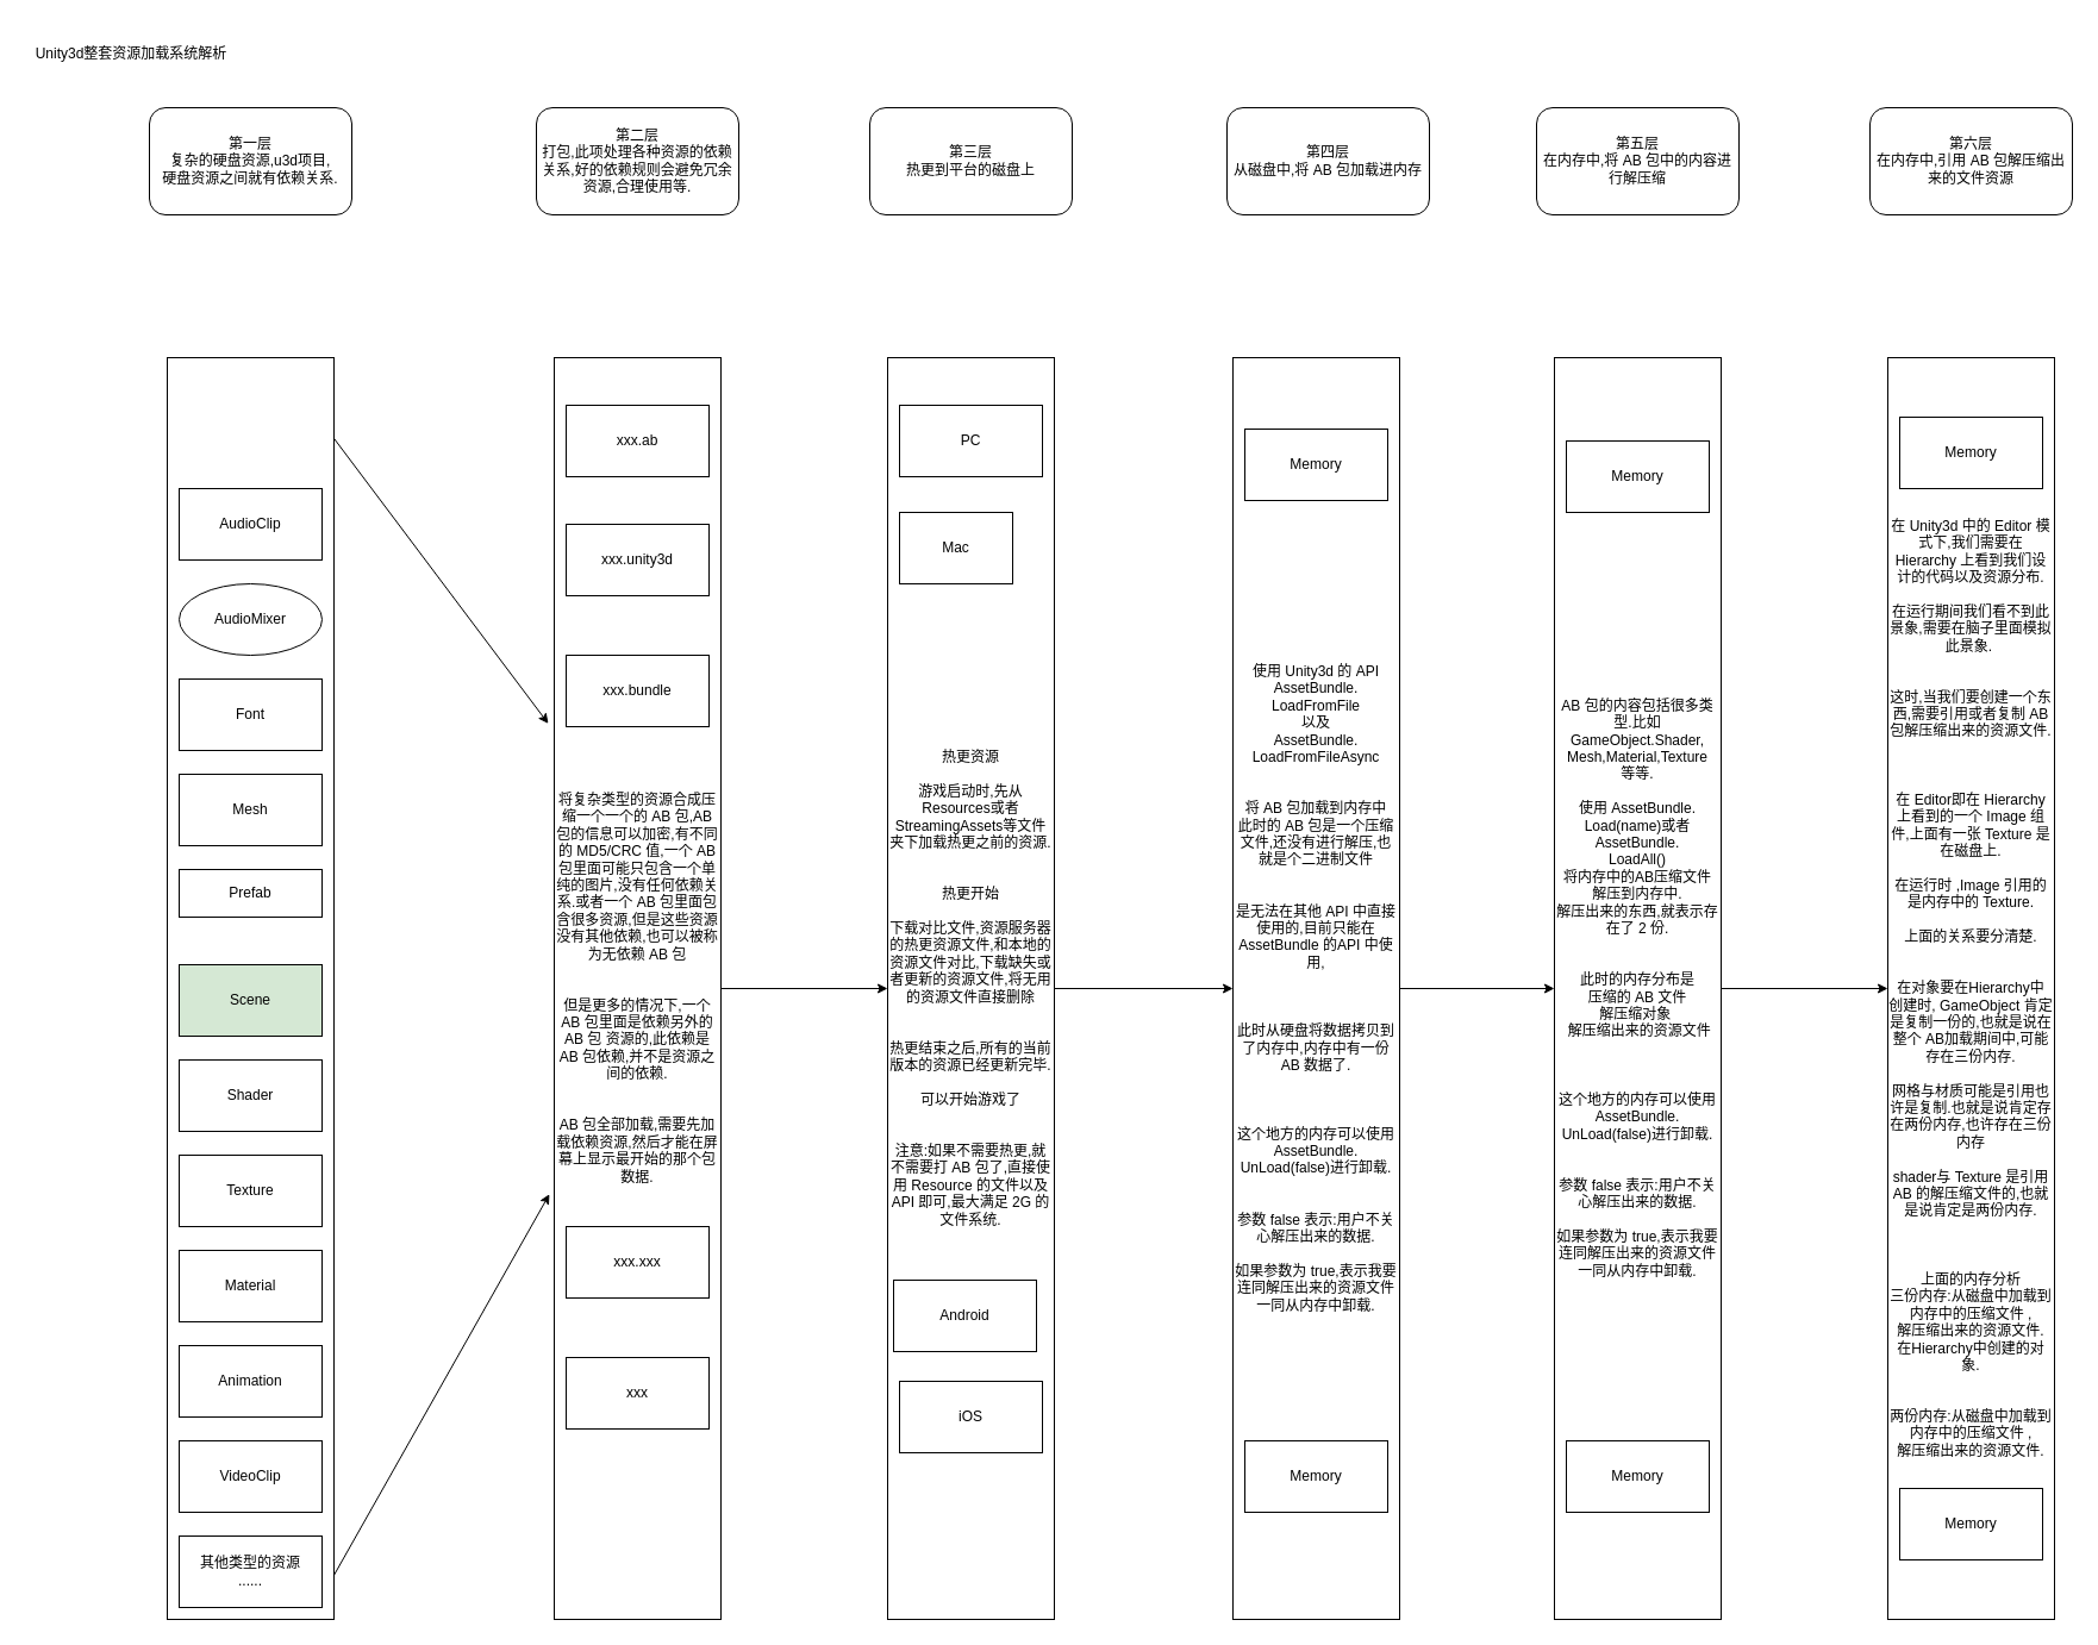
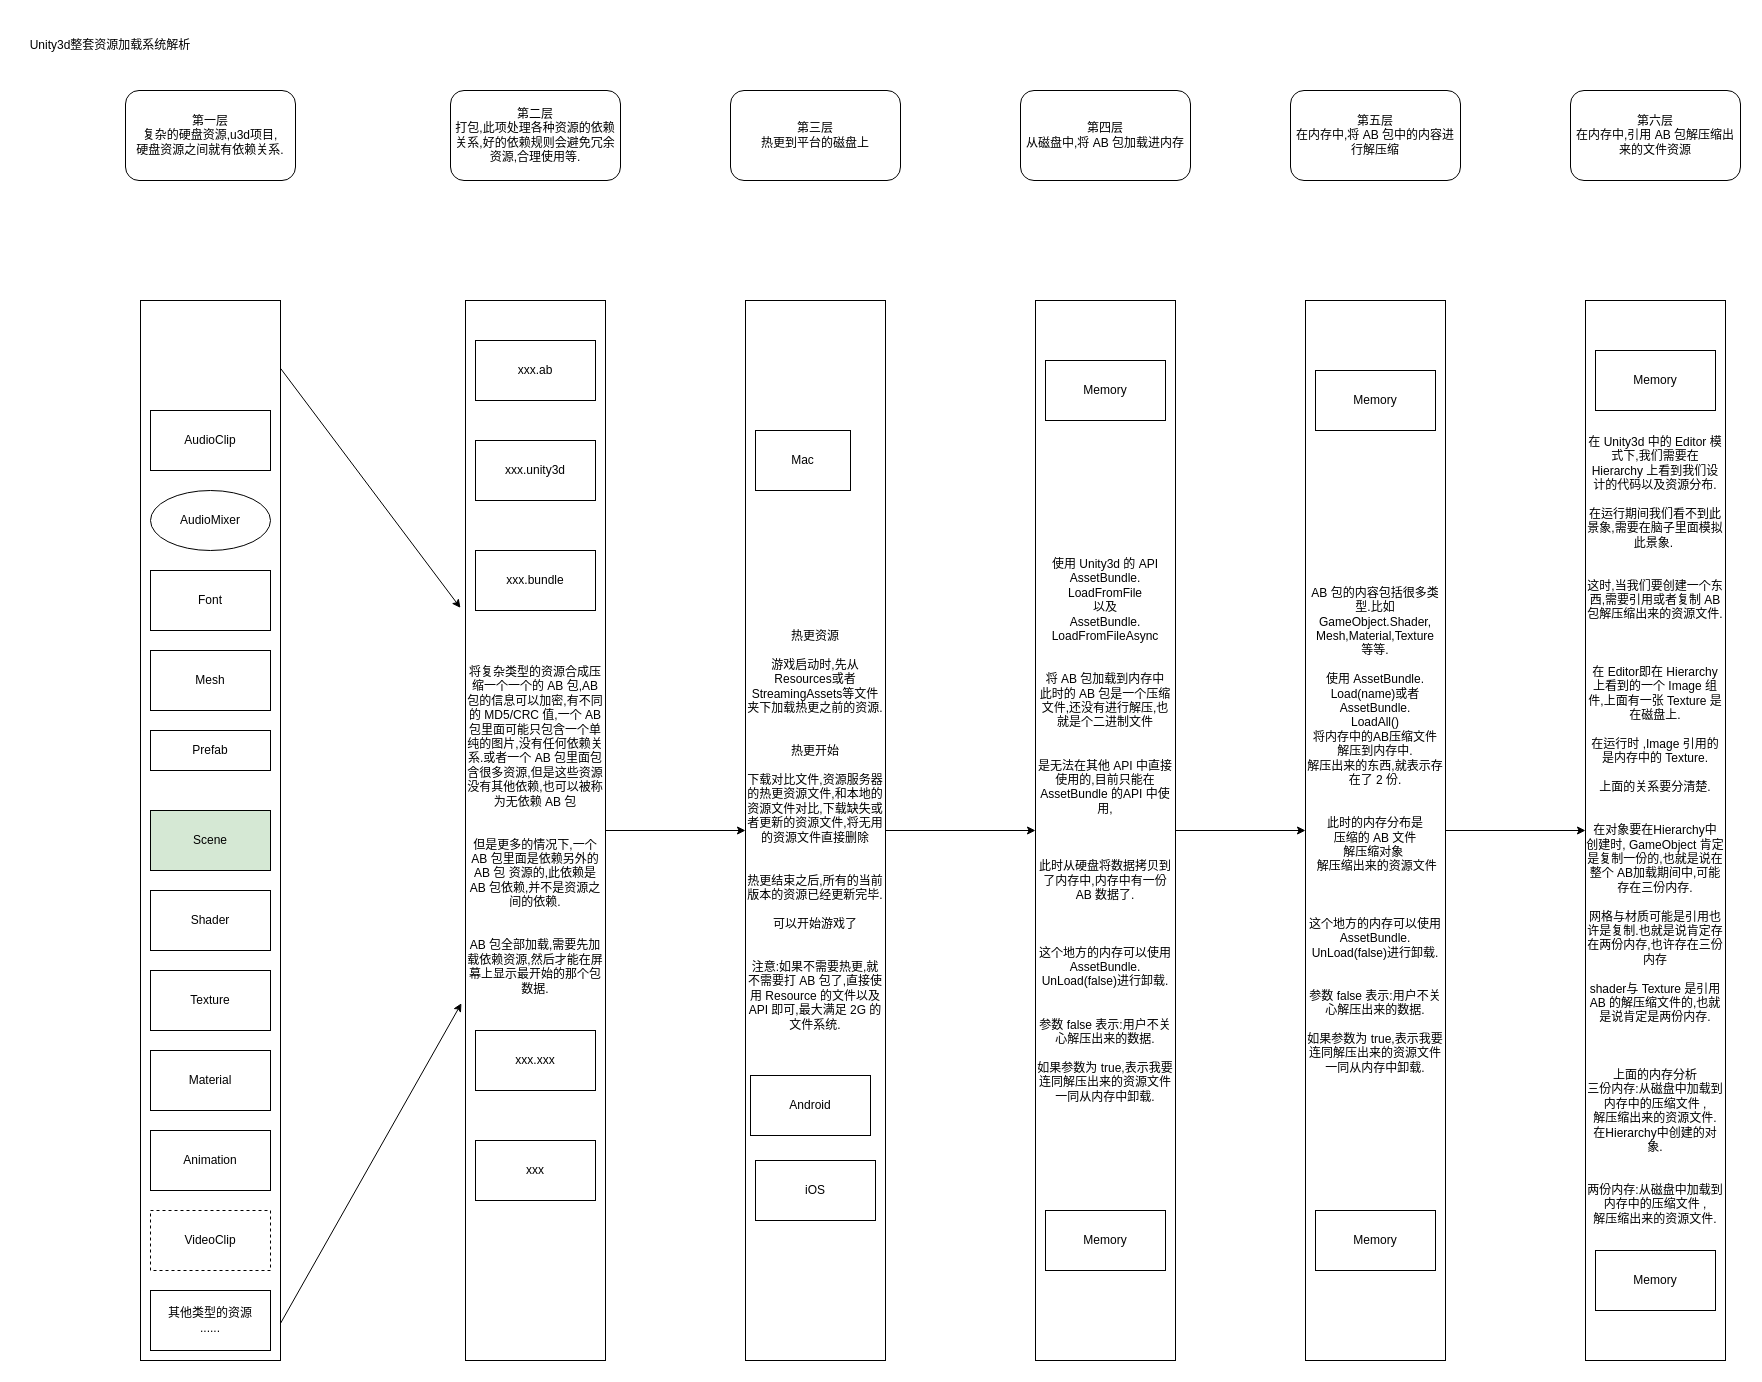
  <mxCell id="0" />
  <mxCell id="1" parent="0" />
  <mxCell id="2" value="" style="rounded=0;whiteSpace=wrap;html=1;" parent="1" vertex="1"><mxGeometry x="140" y="300" width="140" height="1060" as="geometry" /></mxCell>
  <mxCell id="3" value="Texture" style="rounded=0;whiteSpace=wrap;html=1;" parent="1" vertex="1"><mxGeometry x="150" y="970" width="120" height="60" as="geometry" /></mxCell>
  <mxCell id="4" value="Unity3d整套资源加载系统解析" style="text;html=1;strokeColor=none;fillColor=none;align=center;verticalAlign=middle;whiteSpace=wrap;rounded=0;" parent="1" vertex="1"><mxGeometry width="180" height="50" as="geometry" x="20" y="20" /></mxCell>
  <mxCell id="5" value="AudioClip" style="rounded=0;whiteSpace=wrap;html=1;" parent="1" vertex="1"><mxGeometry x="150" y="410" width="120" height="60" as="geometry" /></mxCell>
  <mxCell id="6" value="Animation" style="rounded=0;whiteSpace=wrap;html=1;" parent="1" vertex="1"><mxGeometry x="150" y="1130" width="120" height="60" as="geometry" /></mxCell>
  <mxCell id="7" value="Font" style="rounded=0;whiteSpace=wrap;html=1;" parent="1" vertex="1"><mxGeometry x="150" y="570" width="120" height="60" as="geometry" /></mxCell>
  <mxCell id="8" value="Mesh" style="rounded=0;whiteSpace=wrap;html=1;" parent="1" vertex="1"><mxGeometry x="150" y="650" width="120" height="60" as="geometry" /></mxCell>
  <mxCell id="9" value="Prefab" style="rounded=0;whiteSpace=wrap;html=1;" parent="1" vertex="1"><mxGeometry x="150" y="730" width="120" height="40" as="geometry" /></mxCell>
  <mxCell id="10" value="Scene" style="rounded=0;whiteSpace=wrap;html=1;fillColor=#d5e8d4;" parent="1" vertex="1"><mxGeometry x="150" y="810" width="120" height="60" as="geometry" /></mxCell>
  <mxCell id="11" value="Shader" style="rounded=0;whiteSpace=wrap;html=1;" parent="1" vertex="1"><mxGeometry x="150" y="890" width="120" height="60" as="geometry" /></mxCell>
  <mxCell id="12" value="AudioMixer" style="ellipse;whiteSpace=wrap;html=1;" parent="1" vertex="1"><mxGeometry x="150" y="490" width="120" height="60" as="geometry" /></mxCell>
  <mxCell id="13" value="Material" style="rounded=0;whiteSpace=wrap;html=1;" parent="1" vertex="1"><mxGeometry x="150" y="1050" width="120" height="60" as="geometry" /></mxCell>
- <mxCell id="14" value="VideoClip" style="rounded=0;whiteSpace=wrap;html=1;" parent="1" vertex="1"><mxGeometry x="150" y="1210" width="120" height="60" as="geometry" /></mxCell>
+ <mxCell id="14" value="VideoClip" style="rounded=0;whiteSpace=wrap;html=1;dashed=1;" parent="1" vertex="1"><mxGeometry x="150" y="1210" width="120" height="60" as="geometry" /></mxCell>
  <mxCell id="15" value="其他类型的资源&lt;br&gt;......" style="rounded=0;whiteSpace=wrap;html=1;" parent="1" vertex="1"><mxGeometry x="150" y="1290" width="120" height="60" as="geometry" /></mxCell>
  <mxCell id="16" value="第一层&lt;br&gt;复杂的硬盘资源,u3d项目,&lt;br&gt;硬盘资源之间就有依赖关系." style="rounded=1;whiteSpace=wrap;html=1;" parent="1" vertex="1"><mxGeometry x="125" y="90" width="170" height="90" as="geometry" /></mxCell>
  <mxCell id="17" style="edgeStyle=orthogonalEdgeStyle;rounded=0;orthogonalLoop=1;jettySize=auto;html=1;entryX=0;entryY=0.5;entryDx=0;entryDy=0;" parent="1" source="18" target="23" edge="1"><mxGeometry relative="1" as="geometry" /></mxCell>
  <mxCell id="18" value="将复杂类型的资源合成压缩一个一个的 AB 包,AB 包的信息可以加密,有不同的 MD5/CRC 值,一个 AB 包里面可能只包含一个单纯的图片,没有任何依赖关系.或者一个 AB 包里面包含很多资源,但是这些资源没有其他依赖,也可以被称为无依赖 AB 包&lt;br&gt;&lt;br&gt;&lt;br&gt;但是更多的情况下,一个 AB 包里面是依赖另外的 AB 包 资源的,此依赖是 AB 包依赖,并不是资源之间的依赖.&lt;br&gt;&lt;br&gt;&lt;br&gt;AB 包全部加载,需要先加载依赖资源,然后才能在屏幕上显示最开始的那个包数据." style="rounded=0;whiteSpace=wrap;html=1;" parent="1" vertex="1"><mxGeometry x="465" y="300" width="140" height="1060" as="geometry" /></mxCell>
  <mxCell id="19" value="第二层&lt;br&gt;打包,此项处理各种资源的依赖 关系,好的依赖规则会避免冗余资源,合理使用等." style="rounded=1;whiteSpace=wrap;html=1;" parent="1" vertex="1"><mxGeometry x="450" y="90" width="170" height="90" as="geometry" /></mxCell>
  <mxCell id="20" value="" style="endArrow=classic;html=1;exitX=1;exitY=0.064;exitDx=0;exitDy=0;exitPerimeter=0;entryX=-0.036;entryY=0.29;entryDx=0;entryDy=0;entryPerimeter=0;" parent="1" source="2" target="18" edge="1"><mxGeometry width="50" height="50" relative="1" as="geometry"><mxPoint x="490" y="650" as="sourcePoint" /><mxPoint x="540" y="600" as="targetPoint" /></mxGeometry></mxCell>
  <mxCell id="21" value="" style="endArrow=classic;html=1;exitX=1;exitY=0.965;exitDx=0;exitDy=0;exitPerimeter=0;entryX=-0.029;entryY=0.663;entryDx=0;entryDy=0;entryPerimeter=0;" parent="1" source="2" target="18" edge="1"><mxGeometry width="50" height="50" relative="1" as="geometry"><mxPoint x="290" y="377.84" as="sourcePoint" /><mxPoint x="469.96" y="617.4" as="targetPoint" /></mxGeometry></mxCell>
  <mxCell id="22" style="edgeStyle=orthogonalEdgeStyle;rounded=0;orthogonalLoop=1;jettySize=auto;html=1;entryX=0;entryY=0.5;entryDx=0;entryDy=0;" parent="1" source="23" target="26" edge="1"><mxGeometry relative="1" as="geometry" /></mxCell>
  <mxCell id="23" value="热更资源&lt;br&gt;&lt;br&gt;游戏启动时,先从Resources或者StreamingAssets等文件夹下加载热更之前的资源.&lt;br&gt;&lt;br&gt;&lt;br&gt;热更开始&lt;br&gt;&lt;br&gt;下载对比文件,资源服务器的热更资源文件,和本地的资源文件对比,下载缺失或者更新的资源文件,将无用的资源文件直接删除&lt;br&gt;&lt;br&gt;&lt;br&gt;热更结束之后,所有的当前版本的资源已经更新完毕.&lt;br&gt;&lt;br&gt;可以开始游戏了&lt;br&gt;&lt;br&gt;&lt;br&gt;注意:如果不需要热更,就不需要打 AB 包了,直接使用 Resource 的文件以及 API 即可,最大满足 2G 的文件系统." style="rounded=0;whiteSpace=wrap;html=1;" parent="1" vertex="1"><mxGeometry x="745" y="300" width="140" height="1060" as="geometry" /></mxCell>
  <mxCell id="24" value="第三层&lt;br&gt;热更到平台的磁盘上" style="rounded=1;whiteSpace=wrap;html=1;" parent="1" vertex="1"><mxGeometry x="730" y="90" width="170" height="90" as="geometry" /></mxCell>
  <mxCell id="25" style="edgeStyle=orthogonalEdgeStyle;rounded=0;orthogonalLoop=1;jettySize=auto;html=1;entryX=0;entryY=0.5;entryDx=0;entryDy=0;" parent="1" source="26" target="29" edge="1"><mxGeometry relative="1" as="geometry" /></mxCell>
  <mxCell id="26" value="使用 Unity3d 的 API&lt;br&gt;AssetBundle.&lt;br&gt;LoadFromFile&lt;br&gt;以及&lt;br&gt;AssetBundle.&lt;br&gt;LoadFromFileAsync&lt;br&gt;&lt;br&gt;&lt;br&gt;将 AB 包加载到内存中&lt;br&gt;此时的 AB 包是一个压缩文件,还没有进行解压,也就是个二进制文件&lt;br&gt;&lt;br&gt;&lt;br&gt;是无法在其他 API 中直接使用的,目前只能在AssetBundle 的API 中使用,&lt;br&gt;&lt;br&gt;&lt;br&gt;&lt;br&gt;此时从硬盘将数据拷贝到了内存中,内存中有一份 AB 数据了.&lt;br&gt;&lt;br&gt;&lt;br&gt;&lt;br&gt;这个地方的内存可以使用&lt;br&gt;AssetBundle.&lt;br&gt;UnLoad(false)进行卸载.&lt;br&gt;&lt;br&gt;&lt;br&gt;参数 false 表示:用户不关心解压出来的数据.&lt;br&gt;&lt;br&gt;如果参数为 true,表示我要连同解压出来的资源文件一同从内存中卸载." style="rounded=0;whiteSpace=wrap;html=1;" parent="1" vertex="1"><mxGeometry x="1035" y="300" width="140" height="1060" as="geometry" /></mxCell>
- <mxCell id="27" value="第四层&lt;br&gt;从磁盘中,将 AB 包加载进内存" style="rounded=1;whiteSpace=wrap;html=1;" parent="1" vertex="1"><mxGeometry x="1030" y="90" width="170" height="90" as="geometry" /></mxCell>
+ <mxCell id="27" value="第四层&lt;br&gt;从磁盘中,将 AB 包加载进内存" style="rounded=1;whiteSpace=wrap;html=1;" parent="1" vertex="1"><mxGeometry x="1020" y="90" width="170" height="90" as="geometry" /></mxCell>
  <mxCell id="28" style="edgeStyle=orthogonalEdgeStyle;rounded=0;orthogonalLoop=1;jettySize=auto;html=1;entryX=0;entryY=0.5;entryDx=0;entryDy=0;" parent="1" source="29" target="31" edge="1"><mxGeometry relative="1" as="geometry" /></mxCell>
  <mxCell id="29" value="AB 包的内容包括很多类型.比如 GameObject.Shader,&lt;br&gt;Mesh,Material,Texture&lt;br&gt;等等.&lt;br&gt;&lt;br&gt;使用 AssetBundle.&lt;br&gt;Load(name)或者&lt;br&gt;AssetBundle.&lt;br&gt;LoadAll()&lt;br&gt;将内存中的AB压缩文件&lt;br&gt;解压到内存中.&lt;br&gt;解压出来的东西,就表示存在了 2 份.&lt;br&gt;&lt;br&gt;&lt;br&gt;此时的内存分布是&lt;br&gt;压缩的 AB 文件&lt;br&gt;解压缩对象&amp;nbsp;&lt;br&gt;&amp;nbsp;解压缩出来的资源文件&lt;br&gt;&lt;br&gt;&lt;br&gt;&lt;br&gt;这个地方的内存可以使用&lt;br&gt;AssetBundle.&lt;br&gt;UnLoad(false)进行卸载.&lt;br&gt;&lt;br&gt;&lt;br&gt;参数 false 表示:用户不关心解压出来的数据.&lt;br&gt;&lt;br&gt;如果参数为 true,表示我要连同解压出来的资源文件一同从内存中卸载.&lt;br&gt;" style="rounded=0;whiteSpace=wrap;html=1;" parent="1" vertex="1"><mxGeometry x="1305" y="300" width="140" height="1060" as="geometry" /></mxCell>
  <mxCell id="30" value="第五层&lt;br&gt;在内存中,将 AB 包中的内容进行解压缩" style="rounded=1;whiteSpace=wrap;html=1;" parent="1" vertex="1"><mxGeometry x="1290" y="90" width="170" height="90" as="geometry" /></mxCell>
  <mxCell id="31" value="在 Unity3d 中的 Editor 模式下,我们需要在Hierarchy 上看到我们设计的代码以及资源分布.&lt;br&gt;&lt;br&gt;在运行期间我们看不到此景象,需要在脑子里面模拟此景象.&amp;nbsp;&lt;br&gt;&lt;br&gt;&lt;br&gt;这时,当我们要创建一个东西,需要引用或者复制 AB 包解压缩出来的资源文件.&lt;br&gt;&lt;br&gt;&lt;br&gt;&lt;br&gt;在 Editor即在 Hierarchy 上看到的一个 Image 组件,上面有一张 Texture 是在磁盘上.&lt;br&gt;&lt;br&gt;在运行时 ,Image 引用的是内存中的 Texture.&lt;br&gt;&lt;br&gt;上面的关系要分清楚.&lt;br&gt;&lt;br&gt;&lt;br&gt;在对象要在Hierarchy中&lt;br&gt;创建时, GameObject 肯定是复制一份的,也就是说在整个 AB加载期间中,可能存在三份内存.&lt;br&gt;&lt;br&gt;网格与材质可能是引用也许是复制.也就是说肯定存在两份内存,也许存在三份内存&lt;br&gt;&lt;br&gt;shader与 Texture 是引用 AB 的解压缩文件的,也就是说肯定是两份内存.&lt;br&gt;&lt;br&gt;&lt;br&gt;&lt;br&gt;上面的内存分析&lt;br&gt;三份内存:从磁盘中加载到内存中的压缩文件 ,&lt;br&gt;解压缩出来的资源文件.&lt;br&gt;在Hierarchy中创建的对象.&lt;br&gt;&lt;br&gt;&lt;br&gt;两份内存:从磁盘中加载到内存中的压缩文件 ,&lt;br&gt;解压缩出来的资源文件." style="rounded=0;whiteSpace=wrap;html=1;" parent="1" vertex="1"><mxGeometry x="1585" y="300" width="140" height="1060" as="geometry" /></mxCell>
  <mxCell id="32" value="第六层&lt;br&gt;在内存中,引用 AB 包解压缩出来的文件资源" style="rounded=1;whiteSpace=wrap;html=1;" parent="1" vertex="1"><mxGeometry x="1570" y="90" width="170" height="90" as="geometry" /></mxCell>
  <mxCell id="33" value="xxx.ab" style="rounded=0;whiteSpace=wrap;html=1;" parent="1" vertex="1"><mxGeometry x="475" y="340" width="120" height="60" as="geometry" /></mxCell>
  <mxCell id="34" value="xxx.unity3d" style="rounded=0;whiteSpace=wrap;html=1;" parent="1" vertex="1"><mxGeometry x="475" y="440" width="120" height="60" as="geometry" /></mxCell>
  <mxCell id="35" value="xxx.bundle" style="rounded=0;whiteSpace=wrap;html=1;" parent="1" vertex="1"><mxGeometry x="475" y="550" width="120" height="60" as="geometry" /></mxCell>
  <mxCell id="36" value="xxx.xxx" style="rounded=0;whiteSpace=wrap;html=1;" parent="1" vertex="1"><mxGeometry x="475" y="1030" width="120" height="60" as="geometry" /></mxCell>
  <mxCell id="37" value="xxx" style="rounded=0;whiteSpace=wrap;html=1;" parent="1" vertex="1"><mxGeometry x="475" y="1140" width="120" height="60" as="geometry" /></mxCell>
- <mxCell id="38" value="PC" style="rounded=0;whiteSpace=wrap;html=1;" parent="1" vertex="1"><mxGeometry x="755" y="340" width="120" height="60" as="geometry" /></mxCell>
  <mxCell id="39" value="Mac" style="rounded=0;whiteSpace=wrap;html=1;" parent="1" vertex="1"><mxGeometry x="755" y="430" width="95" height="60" as="geometry" /></mxCell>
  <mxCell id="40" value="Android" style="rounded=0;whiteSpace=wrap;html=1;" parent="1" vertex="1"><mxGeometry x="750" y="1075" width="120" height="60" as="geometry" /></mxCell>
  <mxCell id="41" value="iOS" style="rounded=0;whiteSpace=wrap;html=1;" parent="1" vertex="1"><mxGeometry x="755" y="1160" width="120" height="60" as="geometry" /></mxCell>
  <mxCell id="42" value="Memory" style="rounded=0;whiteSpace=wrap;html=1;" parent="1" vertex="1"><mxGeometry x="1045" y="360" width="120" height="60" as="geometry" /></mxCell>
  <mxCell id="43" value="Memory" style="rounded=0;whiteSpace=wrap;html=1;" parent="1" vertex="1"><mxGeometry x="1045" y="1210" width="120" height="60" as="geometry" /></mxCell>
  <mxCell id="44" value="Memory" style="rounded=0;whiteSpace=wrap;html=1;" parent="1" vertex="1"><mxGeometry x="1315" y="370" width="120" height="60" as="geometry" /></mxCell>
  <mxCell id="45" value="Memory" style="rounded=0;whiteSpace=wrap;html=1;" parent="1" vertex="1"><mxGeometry x="1315" y="1210" width="120" height="60" as="geometry" /></mxCell>
  <mxCell id="46" value="Memory" style="rounded=0;whiteSpace=wrap;html=1;" parent="1" vertex="1"><mxGeometry x="1595" y="350" width="120" height="60" as="geometry" /></mxCell>
  <mxCell id="47" value="Memory" style="rounded=0;whiteSpace=wrap;html=1;" parent="1" vertex="1"><mxGeometry x="1595" y="1250" width="120" height="60" as="geometry" /></mxCell>
